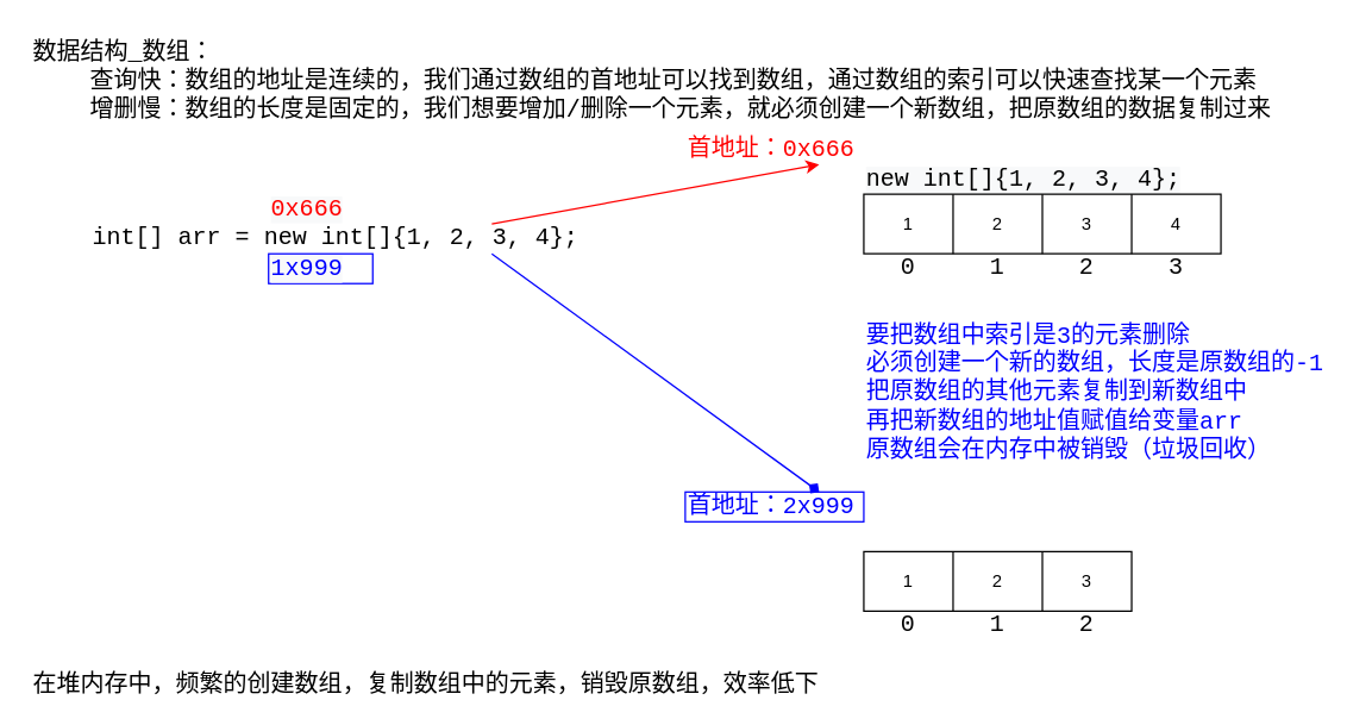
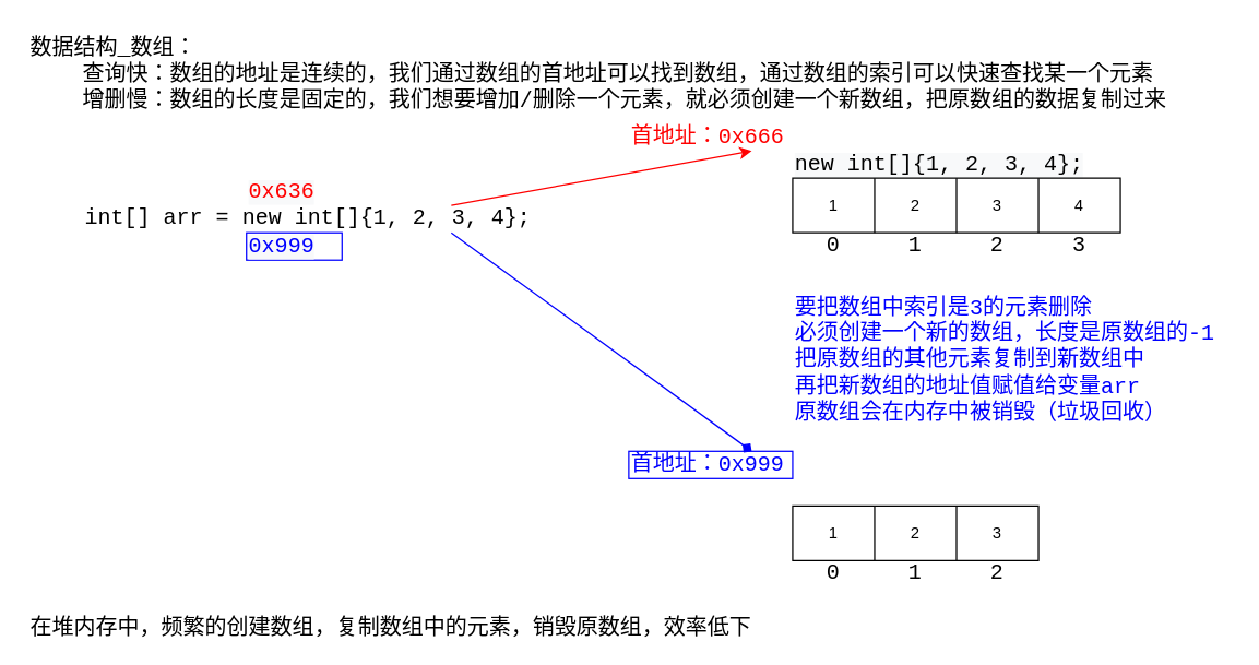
  <mxCell id="0" />
  <mxCell id="1" parent="0" />
  <mxCell id="2" value="数据结构_数组：&lt;br&gt;&amp;nbsp; &amp;nbsp; 查询快：数组的地址是连续的，我们通过数组的首地址可以找到数组，通过数组的索引可以快速查找某一个元素&lt;br&gt;&amp;nbsp; &amp;nbsp; 增删慢：数组的长度是固定的，我们想要增加/删除一个元素，就必须创建一个新数组，把原数组的数据复制过来" style="text;html=1;strokeColor=none;fillColor=none;align=left;verticalAlign=top;whiteSpace=wrap;rounded=0;fontFamily=Courier New;fontSize=16;" parent="1" vertex="1"><mxGeometry y="20" width="840" height="20" as="geometry" x="20" /></mxCell>
  <mxCell id="3" value="int[] arr = new int[]{1, 2, 3, 4};" style="text;html=1;strokeColor=none;fillColor=none;align=left;verticalAlign=middle;whiteSpace=wrap;rounded=0;fontFamily=Courier New;fontSize=16;" vertex="1" parent="1"><mxGeometry x="60" y="150" width="360" height="20" as="geometry" /></mxCell>
  <mxCell id="4" value="&lt;span style=&quot;color: rgb(0, 0, 0); font-family: &amp;quot;courier new&amp;quot;; font-size: 16px; font-style: normal; font-weight: 400; letter-spacing: normal; text-align: left; text-indent: 0px; text-transform: none; word-spacing: 0px; background-color: rgb(248, 249, 250); display: inline; float: none;&quot;&gt;new int[]{1, 2, 3, 4};&lt;/span&gt;" style="text;whiteSpace=wrap;html=1;fontSize=16;verticalAlign=middle;" vertex="1" parent="1"><mxGeometry x="580" y="110" width="240" height="20" as="geometry" /></mxCell>
  <mxCell id="5" value="0" style="text;html=1;strokeColor=none;fillColor=none;align=center;verticalAlign=middle;whiteSpace=wrap;rounded=0;fontFamily=Courier New;fontSize=16;" vertex="1" parent="1"><mxGeometry x="580" y="170" width="60" height="20" as="geometry" /></mxCell>
  <mxCell id="6" value="1" style="text;html=1;strokeColor=none;fillColor=none;align=center;verticalAlign=middle;whiteSpace=wrap;rounded=0;fontFamily=Courier New;fontSize=16;" vertex="1" parent="1"><mxGeometry x="640" y="170" width="60" height="20" as="geometry" /></mxCell>
  <mxCell id="7" value="2" style="text;html=1;strokeColor=none;fillColor=none;align=center;verticalAlign=middle;whiteSpace=wrap;rounded=0;fontFamily=Courier New;fontSize=16;" vertex="1" parent="1"><mxGeometry x="700" y="170" width="60" height="20" as="geometry" /></mxCell>
  <mxCell id="8" value="3" style="text;html=1;strokeColor=none;fillColor=none;align=center;verticalAlign=middle;whiteSpace=wrap;rounded=0;fontFamily=Courier New;fontSize=16;" vertex="1" parent="1"><mxGeometry x="760" y="170" width="60" height="20" as="geometry" /></mxCell>
  <mxCell id="9" value="&lt;font face=&quot;courier new&quot;&gt;首地址：0x666&lt;/font&gt;" style="text;whiteSpace=wrap;html=1;fontSize=16;verticalAlign=middle;fontColor=#FF0000;" vertex="1" parent="1"><mxGeometry x="460" y="90" width="120" height="20" as="geometry" /></mxCell>
  <mxCell id="10" value="" style="shape=table;html=1;whiteSpace=wrap;startSize=0;container=1;collapsible=0;childLayout=tableLayout;" vertex="1" parent="1"><mxGeometry x="580" y="130" width="240" height="40" as="geometry" /></mxCell>
  <mxCell id="11" value="" style="shape=partialRectangle;html=1;whiteSpace=wrap;collapsible=0;dropTarget=0;pointerEvents=0;fillColor=none;top=0;left=0;bottom=0;right=0;points=[[0,0.5],[1,0.5]];portConstraint=eastwest;" vertex="1" parent="10"><mxGeometry width="240" height="40" as="geometry" /></mxCell>
  <mxCell id="12" value="1" style="shape=partialRectangle;html=1;whiteSpace=wrap;connectable=0;overflow=hidden;fillColor=none;top=0;left=0;bottom=0;right=0;" vertex="1" parent="11"><mxGeometry width="60" height="40" as="geometry" /></mxCell>
  <mxCell id="13" value="2" style="shape=partialRectangle;html=1;whiteSpace=wrap;connectable=0;overflow=hidden;fillColor=none;top=0;left=0;bottom=0;right=0;" vertex="1" parent="11"><mxGeometry x="60" width="60" height="40" as="geometry" /></mxCell>
  <mxCell id="14" value="3" style="shape=partialRectangle;html=1;whiteSpace=wrap;connectable=0;overflow=hidden;fillColor=none;top=0;left=0;bottom=0;right=0;" vertex="1" parent="11"><mxGeometry x="120" width="60" height="40" as="geometry" /></mxCell>
  <mxCell id="15" value="4" style="shape=partialRectangle;html=1;whiteSpace=wrap;connectable=0;overflow=hidden;fillColor=none;top=0;left=0;bottom=0;right=0;" vertex="1" parent="11"><mxGeometry x="180" width="60" height="40" as="geometry" /></mxCell>
  <mxCell id="16" value="" style="endArrow=classic;html=1;fontSize=16;exitX=0.75;exitY=0;exitDx=0;exitDy=0;entryX=0.75;entryY=1;entryDx=0;entryDy=0;strokeColor=#FF0000;" edge="1" parent="1" source="3" target="9"><mxGeometry width="50" height="50" relative="1" as="geometry"><mxPoint x="490" y="240" as="sourcePoint" /><mxPoint x="540" y="190" as="targetPoint" /></mxGeometry></mxCell>
  <mxCell id="17" value="要把数组中索引是3的元素删除&lt;br&gt;必须创建一个新的数组，长度是原数组的-1&lt;br&gt;把原数组的其他元素复制到新数组中&lt;br&gt;再把新数组的地址值赋值给变量arr&lt;br&gt;原数组会在内存中被销毁（垃圾回收）" style="text;html=1;strokeColor=none;fillColor=none;align=left;verticalAlign=top;whiteSpace=wrap;rounded=0;fontFamily=Courier New;fontSize=16;fontColor=#0000FF;" vertex="1" parent="1"><mxGeometry x="580" y="210" width="320" height="20" as="geometry" /></mxCell>
  <mxCell id="18" value="0" style="text;html=1;strokeColor=none;fillColor=none;align=center;verticalAlign=middle;whiteSpace=wrap;rounded=0;fontFamily=Courier New;fontSize=16;" vertex="1" parent="1"><mxGeometry x="580" y="410" width="60" height="20" as="geometry" /></mxCell>
  <mxCell id="19" value="1" style="text;html=1;strokeColor=none;fillColor=none;align=center;verticalAlign=middle;whiteSpace=wrap;rounded=0;fontFamily=Courier New;fontSize=16;" vertex="1" parent="1"><mxGeometry x="640" y="410" width="60" height="20" as="geometry" /></mxCell>
  <mxCell id="20" value="2" style="text;html=1;strokeColor=none;fillColor=none;align=center;verticalAlign=middle;whiteSpace=wrap;rounded=0;fontFamily=Courier New;fontSize=16;" vertex="1" parent="1"><mxGeometry x="700" y="410" width="60" height="20" as="geometry" /></mxCell>
- <mxCell id="21" value="&lt;font face=&quot;courier new&quot;&gt;首地址：2x999&lt;br&gt;&lt;/font&gt;" style="text;whiteSpace=wrap;html=1;fontSize=16;verticalAlign=middle;fontColor=#0000FF;strokeColor=#0000FF;" vertex="1" parent="1"><mxGeometry x="460" y="330" width="120" height="20" as="geometry" /></mxCell>
+ <mxCell id="21" value="&lt;font face=&quot;courier new&quot;&gt;首地址：0x999&lt;br&gt;&lt;/font&gt;" style="text;whiteSpace=wrap;html=1;fontSize=16;verticalAlign=middle;fontColor=#0000FF;strokeColor=#0000FF;" vertex="1" parent="1"><mxGeometry x="460" y="330" width="120" height="20" as="geometry" /></mxCell>
  <mxCell id="22" value="" style="shape=table;html=1;whiteSpace=wrap;startSize=0;container=1;collapsible=0;childLayout=tableLayout;" vertex="1" parent="1"><mxGeometry x="580" y="370" width="180" height="40" as="geometry" /></mxCell>
  <mxCell id="23" value="" style="shape=partialRectangle;html=1;whiteSpace=wrap;collapsible=0;dropTarget=0;pointerEvents=0;fillColor=none;top=0;left=0;bottom=0;right=0;points=[[0,0.5],[1,0.5]];portConstraint=eastwest;" vertex="1" parent="22"><mxGeometry width="180" height="40" as="geometry" /></mxCell>
  <mxCell id="24" value="1" style="shape=partialRectangle;html=1;whiteSpace=wrap;connectable=0;overflow=hidden;fillColor=none;top=0;left=0;bottom=0;right=0;" vertex="1" parent="23"><mxGeometry width="60" height="40" as="geometry" /></mxCell>
  <mxCell id="25" value="2" style="shape=partialRectangle;html=1;whiteSpace=wrap;connectable=0;overflow=hidden;fillColor=none;top=0;left=0;bottom=0;right=0;" vertex="1" parent="23"><mxGeometry x="60" width="60" height="40" as="geometry" /></mxCell>
  <mxCell id="26" value="3" style="shape=partialRectangle;html=1;whiteSpace=wrap;connectable=0;overflow=hidden;fillColor=none;top=0;left=0;bottom=0;right=0;" vertex="1" parent="23"><mxGeometry x="120" width="60" height="40" as="geometry" /></mxCell>
- <mxCell id="27" value="&lt;span style=&quot;color: rgb(255, 0, 0); font-family: &amp;quot;courier new&amp;quot;; font-size: 16px; font-style: normal; font-weight: 400; letter-spacing: normal; text-align: left; text-indent: 0px; text-transform: none; word-spacing: 0px; background-color: rgb(248, 249, 250); display: inline; float: none;&quot;&gt;0x666&lt;/span&gt;" style="text;whiteSpace=wrap;html=1;fontSize=16;fontColor=#FF0000;verticalAlign=middle;" vertex="1" parent="1"><mxGeometry x="180" y="130" width="70" height="20" as="geometry" /></mxCell>
- <mxCell id="28" value="&lt;span style=&quot;font-family: &amp;quot;courier new&amp;quot;; font-size: 16px; font-style: normal; font-weight: 400; letter-spacing: normal; text-align: left; text-indent: 0px; text-transform: none; word-spacing: 0px; background-color: rgb(248, 249, 250); display: inline; float: none;&quot;&gt;1x999&lt;/span&gt;" style="text;whiteSpace=wrap;html=1;fontSize=16;verticalAlign=middle;fontColor=#0000FF;strokeColor=#0000FF;" vertex="1" parent="1"><mxGeometry x="180" y="170" width="70" height="20" as="geometry" /></mxCell>
+ <mxCell id="27" value="&lt;span style=&quot;color: rgb(255, 0, 0); font-family: &amp;quot;courier new&amp;quot;; font-size: 16px; font-style: normal; font-weight: 400; letter-spacing: normal; text-align: left; text-indent: 0px; text-transform: none; word-spacing: 0px; background-color: rgb(248, 249, 250); display: inline; float: none;&quot;&gt;0x636&lt;/span&gt;" style="text;whiteSpace=wrap;html=1;fontSize=16;fontColor=#FF0000;verticalAlign=middle;" vertex="1" parent="1"><mxGeometry x="180" y="130" width="70" height="20" as="geometry" /></mxCell>
+ <mxCell id="28" value="&lt;span style=&quot;font-family: &amp;quot;courier new&amp;quot;; font-size: 16px; font-style: normal; font-weight: 400; letter-spacing: normal; text-align: left; text-indent: 0px; text-transform: none; word-spacing: 0px; background-color: rgb(248, 249, 250); display: inline; float: none;&quot;&gt;0x999&lt;/span&gt;" style="text;whiteSpace=wrap;html=1;fontSize=16;verticalAlign=middle;fontColor=#0000FF;strokeColor=#0000FF;" vertex="1" parent="1"><mxGeometry x="180" y="170" width="70" height="20" as="geometry" /></mxCell>
  <mxCell id="29" value="" style="endArrow=diamond;html=1;fontSize=16;exitX=0.75;exitY=1;exitDx=0;exitDy=0;entryX=0.75;entryY=0;entryDx=0;entryDy=0;fontColor=#0000FF;strokeColor=#0000FF;" edge="1" parent="1" source="3" target="21"><mxGeometry width="50" height="50" relative="1" as="geometry"><mxPoint x="340" y="160" as="sourcePoint" /><mxPoint x="560" y="120" as="targetPoint" /></mxGeometry></mxCell>
  <mxCell id="30" value="在堆内存中，频繁的创建数组，复制数组中的元素，销毁原数组，效率低下" style="text;html=1;strokeColor=none;fillColor=none;align=left;verticalAlign=top;whiteSpace=wrap;rounded=0;fontFamily=Courier New;fontSize=16;" vertex="1" parent="1"><mxGeometry x="20" y="445" width="560" height="20" as="geometry" /></mxCell>
